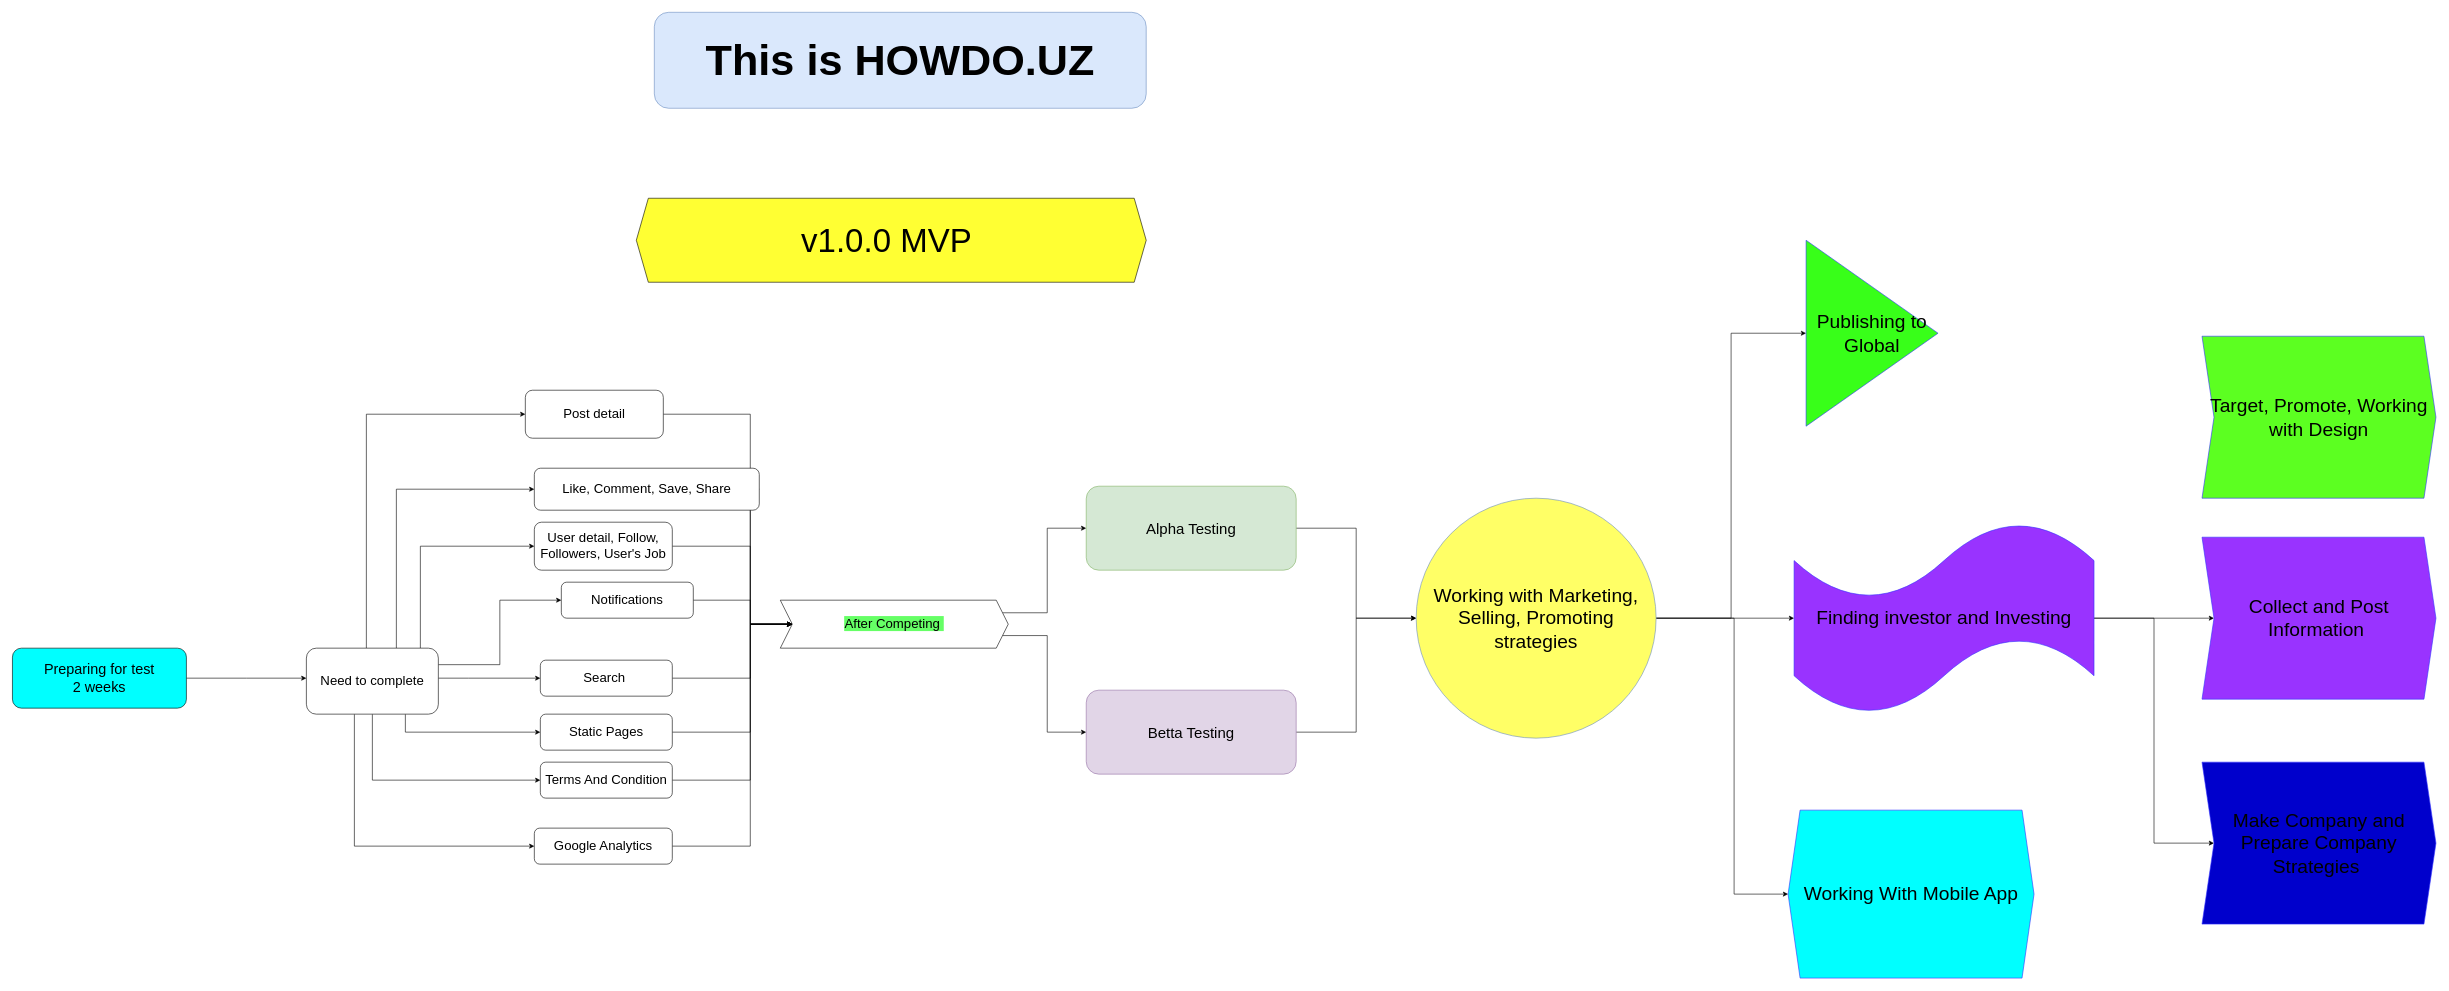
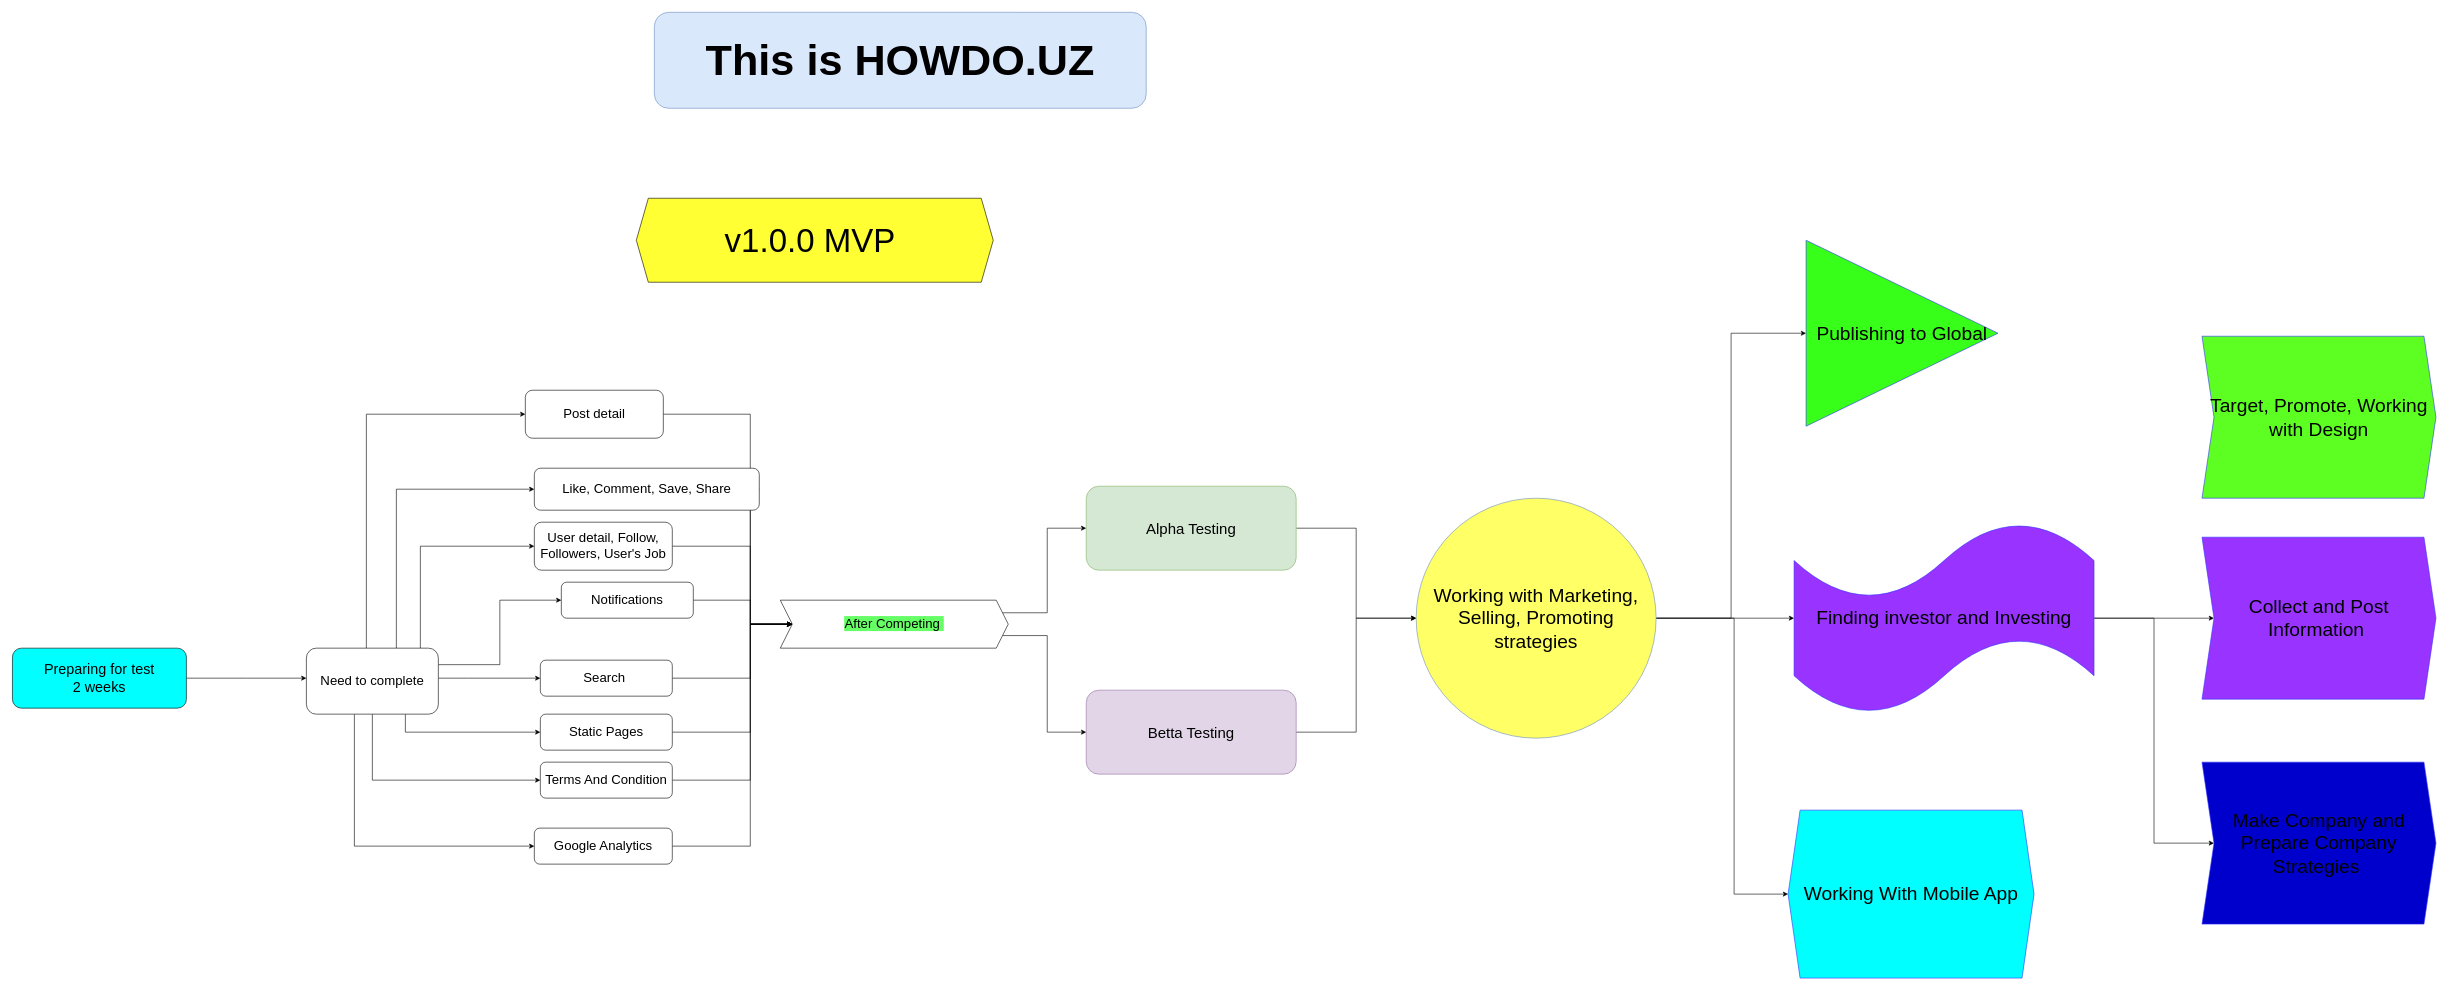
  <mxCell id="0" />
  <mxCell id="1" parent="0" />
  <mxCell id="2" value="&lt;font size=&quot;1&quot;&gt;&lt;b style=&quot;font-size: 72px&quot;&gt;This is HOWDO.UZ&lt;/b&gt;&lt;/font&gt;" style="rounded=1;whiteSpace=wrap;html=1;fillColor=#dae8fc;strokeColor=#6c8ebf;" vertex="1" parent="1"><mxGeometry x="1090" y="20" width="820" height="160" as="geometry" /></mxCell>
  <mxCell id="3" style="edgeStyle=orthogonalEdgeStyle;rounded=0;orthogonalLoop=1;jettySize=auto;html=1;" edge="1" parent="1" source="4"><mxGeometry relative="1" as="geometry"><mxPoint x="510" y="1130" as="targetPoint" /></mxGeometry></mxCell>
  <mxCell id="4" value="&lt;font style=&quot;font-size: 24px&quot;&gt;Preparing for test&lt;br&gt;2 weeks&lt;/font&gt;" style="rounded=1;whiteSpace=wrap;html=1;fillColor=#00FFFF;" vertex="1" parent="1"><mxGeometry x="20" y="1080" width="290" height="100" as="geometry" /></mxCell>
  <mxCell id="5" style="edgeStyle=orthogonalEdgeStyle;rounded=0;orthogonalLoop=1;jettySize=auto;html=1;entryX=0;entryY=0.5;entryDx=0;entryDy=0;" edge="1" parent="1" source="13" target="15"><mxGeometry relative="1" as="geometry"><mxPoint x="620" y="750" as="targetPoint" /><Array as="points"><mxPoint x="610" y="690" /></Array></mxGeometry></mxCell>
  <mxCell id="6" style="edgeStyle=orthogonalEdgeStyle;rounded=0;orthogonalLoop=1;jettySize=auto;html=1;entryX=0;entryY=0.5;entryDx=0;entryDy=0;" edge="1" parent="1" source="13" target="17"><mxGeometry relative="1" as="geometry"><Array as="points"><mxPoint x="660" y="815" /></Array></mxGeometry></mxCell>
  <mxCell id="7" style="edgeStyle=orthogonalEdgeStyle;rounded=0;orthogonalLoop=1;jettySize=auto;html=1;entryX=0;entryY=0.5;entryDx=0;entryDy=0;" edge="1" parent="1" source="13" target="19"><mxGeometry relative="1" as="geometry"><Array as="points"><mxPoint x="700" y="910" /></Array></mxGeometry></mxCell>
  <mxCell id="8" style="edgeStyle=orthogonalEdgeStyle;rounded=0;orthogonalLoop=1;jettySize=auto;html=1;exitX=1;exitY=0.25;exitDx=0;exitDy=0;entryX=0;entryY=0.5;entryDx=0;entryDy=0;" edge="1" parent="1" source="13" target="21"><mxGeometry relative="1" as="geometry" /></mxCell>
  <mxCell id="9" style="edgeStyle=orthogonalEdgeStyle;rounded=0;orthogonalLoop=1;jettySize=auto;html=1;entryX=0;entryY=0.5;entryDx=0;entryDy=0;" edge="1" parent="1" source="13" target="23"><mxGeometry relative="1" as="geometry"><Array as="points"><mxPoint x="780" y="1130" /><mxPoint x="780" y="1130" /></Array></mxGeometry></mxCell>
  <mxCell id="10" style="edgeStyle=orthogonalEdgeStyle;rounded=0;orthogonalLoop=1;jettySize=auto;html=1;exitX=0.75;exitY=1;exitDx=0;exitDy=0;entryX=0;entryY=0.5;entryDx=0;entryDy=0;" edge="1" parent="1" source="13" target="25"><mxGeometry relative="1" as="geometry"><Array as="points"><mxPoint x="675" y="1220" /></Array></mxGeometry></mxCell>
  <mxCell id="11" style="edgeStyle=orthogonalEdgeStyle;rounded=0;orthogonalLoop=1;jettySize=auto;html=1;entryX=0;entryY=0.5;entryDx=0;entryDy=0;" edge="1" parent="1" source="13" target="27"><mxGeometry relative="1" as="geometry"><Array as="points"><mxPoint x="620" y="1300" /></Array></mxGeometry></mxCell>
  <mxCell id="12" style="edgeStyle=orthogonalEdgeStyle;rounded=0;orthogonalLoop=1;jettySize=auto;html=1;entryX=0;entryY=0.5;entryDx=0;entryDy=0;" edge="1" parent="1" source="13" target="29"><mxGeometry relative="1" as="geometry"><Array as="points"><mxPoint x="590" y="1410" /></Array></mxGeometry></mxCell>
  <mxCell id="13" value="&lt;font style=&quot;font-size: 22px&quot;&gt;Need to complete&lt;/font&gt;" style="rounded=1;whiteSpace=wrap;html=1;" vertex="1" parent="1"><mxGeometry x="510" y="1080" width="220" height="110" as="geometry" /></mxCell>
  <mxCell id="14" style="edgeStyle=orthogonalEdgeStyle;rounded=0;orthogonalLoop=1;jettySize=auto;html=1;entryX=0;entryY=0.5;entryDx=0;entryDy=0;" edge="1" parent="1" source="15" target="32"><mxGeometry relative="1" as="geometry"><Array as="points"><mxPoint x="1250" y="690" /><mxPoint x="1250" y="1040" /></Array></mxGeometry></mxCell>
  <mxCell id="15" value="&lt;font style=&quot;font-size: 22px&quot;&gt;Post detail&lt;/font&gt;" style="rounded=1;whiteSpace=wrap;html=1;" vertex="1" parent="1"><mxGeometry x="875" y="650" width="230" height="80" as="geometry" /></mxCell>
  <mxCell id="16" style="edgeStyle=orthogonalEdgeStyle;rounded=0;orthogonalLoop=1;jettySize=auto;html=1;exitX=1;exitY=0.5;exitDx=0;exitDy=0;entryX=0;entryY=0.5;entryDx=0;entryDy=0;" edge="1" parent="1" source="17" target="32"><mxGeometry relative="1" as="geometry"><mxPoint x="1250" y="816" as="targetPoint" /><Array as="points"><mxPoint x="1250" y="815" /><mxPoint x="1250" y="1040" /></Array></mxGeometry></mxCell>
  <mxCell id="17" value="&lt;font style=&quot;font-size: 22px&quot;&gt;Like, Comment, Save, Share&lt;/font&gt;" style="rounded=1;whiteSpace=wrap;html=1;" vertex="1" parent="1"><mxGeometry x="890" y="780" width="375" height="70" as="geometry" /></mxCell>
  <mxCell id="18" style="edgeStyle=orthogonalEdgeStyle;rounded=0;orthogonalLoop=1;jettySize=auto;html=1;exitX=1;exitY=0.5;exitDx=0;exitDy=0;entryX=0;entryY=0.5;entryDx=0;entryDy=0;" edge="1" parent="1" source="19" target="32"><mxGeometry relative="1" as="geometry"><mxPoint x="1250" y="910" as="targetPoint" /><Array as="points"><mxPoint x="1250" y="910" /><mxPoint x="1250" y="1040" /></Array></mxGeometry></mxCell>
  <mxCell id="19" value="&lt;font style=&quot;font-size: 22px&quot;&gt;User detail, Follow, Followers, User's Job&lt;/font&gt;" style="rounded=1;whiteSpace=wrap;html=1;" vertex="1" parent="1"><mxGeometry x="890" y="870" width="230" height="80" as="geometry" /></mxCell>
  <mxCell id="20" style="edgeStyle=orthogonalEdgeStyle;rounded=0;orthogonalLoop=1;jettySize=auto;html=1;entryX=0;entryY=0.5;entryDx=0;entryDy=0;" edge="1" parent="1" source="21" target="32"><mxGeometry relative="1" as="geometry"><mxPoint x="1250" y="1000" as="targetPoint" /><Array as="points"><mxPoint x="1250" y="1000" /><mxPoint x="1250" y="1040" /></Array></mxGeometry></mxCell>
  <mxCell id="21" value="&lt;font style=&quot;font-size: 22px&quot;&gt;Notifications&lt;/font&gt;" style="rounded=1;whiteSpace=wrap;html=1;" vertex="1" parent="1"><mxGeometry x="935" y="970" width="220" height="60" as="geometry" /></mxCell>
  <mxCell id="22" style="edgeStyle=orthogonalEdgeStyle;rounded=0;orthogonalLoop=1;jettySize=auto;html=1;entryX=0;entryY=0.5;entryDx=0;entryDy=0;" edge="1" parent="1" source="23" target="32"><mxGeometry relative="1" as="geometry"><Array as="points"><mxPoint x="1250" y="1130" /><mxPoint x="1250" y="1040" /></Array></mxGeometry></mxCell>
  <mxCell id="23" value="&lt;font style=&quot;font-size: 22px&quot;&gt;Search&amp;nbsp;&lt;/font&gt;" style="rounded=1;whiteSpace=wrap;html=1;" vertex="1" parent="1"><mxGeometry x="900" y="1100" width="220" height="60" as="geometry" /></mxCell>
  <mxCell id="24" style="edgeStyle=orthogonalEdgeStyle;rounded=0;orthogonalLoop=1;jettySize=auto;html=1;entryX=0;entryY=0.5;entryDx=0;entryDy=0;" edge="1" parent="1" source="25" target="32"><mxGeometry relative="1" as="geometry"><Array as="points"><mxPoint x="1250" y="1220" /><mxPoint x="1250" y="1040" /></Array></mxGeometry></mxCell>
  <mxCell id="25" value="&lt;font style=&quot;font-size: 22px&quot;&gt;Static Pages&lt;/font&gt;" style="rounded=1;whiteSpace=wrap;html=1;" vertex="1" parent="1"><mxGeometry x="900" y="1190" width="220" height="60" as="geometry" /></mxCell>
  <mxCell id="26" style="edgeStyle=orthogonalEdgeStyle;rounded=0;orthogonalLoop=1;jettySize=auto;html=1;entryX=0;entryY=0.5;entryDx=0;entryDy=0;" edge="1" parent="1" source="27" target="32"><mxGeometry relative="1" as="geometry"><Array as="points"><mxPoint x="1250" y="1300" /><mxPoint x="1250" y="1040" /></Array></mxGeometry></mxCell>
  <mxCell id="27" value="&lt;font style=&quot;font-size: 22px&quot;&gt;Terms And Condition&lt;/font&gt;" style="rounded=1;whiteSpace=wrap;html=1;" vertex="1" parent="1"><mxGeometry x="900" y="1270" width="220" height="60" as="geometry" /></mxCell>
  <mxCell id="28" style="edgeStyle=orthogonalEdgeStyle;rounded=0;orthogonalLoop=1;jettySize=auto;html=1;entryX=0;entryY=0.5;entryDx=0;entryDy=0;" edge="1" parent="1" source="29" target="32"><mxGeometry relative="1" as="geometry"><Array as="points"><mxPoint x="1250" y="1410" /><mxPoint x="1250" y="1040" /></Array></mxGeometry></mxCell>
  <mxCell id="29" value="&lt;font style=&quot;font-size: 22px&quot;&gt;Google Analytics&lt;/font&gt;" style="rounded=1;whiteSpace=wrap;html=1;" vertex="1" parent="1"><mxGeometry x="890" y="1380" width="230" height="60" as="geometry" /></mxCell>
  <mxCell id="30" style="edgeStyle=orthogonalEdgeStyle;rounded=0;orthogonalLoop=1;jettySize=auto;html=1;exitX=1;exitY=0.25;exitDx=0;exitDy=0;entryX=0;entryY=0.5;entryDx=0;entryDy=0;" edge="1" parent="1" source="32" target="34"><mxGeometry relative="1" as="geometry" /></mxCell>
  <mxCell id="31" style="edgeStyle=orthogonalEdgeStyle;rounded=0;orthogonalLoop=1;jettySize=auto;html=1;exitX=1;exitY=0.75;exitDx=0;exitDy=0;entryX=0;entryY=0.5;entryDx=0;entryDy=0;" edge="1" parent="1" source="32" target="36"><mxGeometry relative="1" as="geometry" /></mxCell>
  <mxCell id="32" value="&lt;font style=&quot;font-size: 22px ; background-color: rgb(102 , 255 , 102)&quot;&gt;After Competing&amp;nbsp;&lt;/font&gt;" style="shape=step;perimeter=stepPerimeter;whiteSpace=wrap;html=1;fixedSize=1;" vertex="1" parent="1"><mxGeometry x="1300" y="1000" width="380" height="80" as="geometry" /></mxCell>
  <mxCell id="33" style="edgeStyle=orthogonalEdgeStyle;rounded=0;orthogonalLoop=1;jettySize=auto;html=1;entryX=0;entryY=0.5;entryDx=0;entryDy=0;" edge="1" parent="1" source="34" target="41"><mxGeometry relative="1" as="geometry" /></mxCell>
  <mxCell id="34" value="&lt;font style=&quot;font-size: 25px&quot;&gt;Alpha Testing&lt;/font&gt;" style="rounded=1;whiteSpace=wrap;html=1;fillColor=#d5e8d4;strokeColor=#82b366;" vertex="1" parent="1"><mxGeometry x="1810" y="810" width="350" height="140" as="geometry" /></mxCell>
  <mxCell id="35" style="edgeStyle=orthogonalEdgeStyle;rounded=0;orthogonalLoop=1;jettySize=auto;html=1;entryX=0;entryY=0.5;entryDx=0;entryDy=0;" edge="1" parent="1" source="36" target="41"><mxGeometry relative="1" as="geometry"><mxPoint x="2260" y="1030" as="targetPoint" /></mxGeometry></mxCell>
  <mxCell id="36" value="&lt;font style=&quot;font-size: 25px&quot;&gt;Betta Testing&lt;/font&gt;" style="rounded=1;whiteSpace=wrap;html=1;fillColor=#e1d5e7;strokeColor=#9673a6;" vertex="1" parent="1"><mxGeometry x="1810" y="1150" width="350" height="140" as="geometry" /></mxCell>
- <mxCell id="37" value="&lt;font style=&quot;font-size: 55px&quot;&gt;v1.0.0 MVP&amp;nbsp;&lt;/font&gt;" style="shape=hexagon;perimeter=hexagonPerimeter2;whiteSpace=wrap;html=1;fixedSize=1;fillColor=#FFFF33;" vertex="1" parent="1"><mxGeometry x="1060" y="330" width="850" height="140" as="geometry" /></mxCell>
+ <mxCell id="37" value="&lt;font style=&quot;font-size: 55px&quot;&gt;v1.0.0 MVP&amp;nbsp;&lt;/font&gt;" style="shape=hexagon;perimeter=hexagonPerimeter2;whiteSpace=wrap;html=1;fixedSize=1;fillColor=#FFFF33;" vertex="1" parent="1"><mxGeometry x="1060" y="330" width="595" height="140" as="geometry" /></mxCell>
  <mxCell id="38" style="edgeStyle=orthogonalEdgeStyle;rounded=0;orthogonalLoop=1;jettySize=auto;html=1;entryX=0;entryY=0.5;entryDx=0;entryDy=0;entryPerimeter=0;" edge="1" parent="1" source="41" target="44"><mxGeometry relative="1" as="geometry" /></mxCell>
  <mxCell id="39" style="edgeStyle=orthogonalEdgeStyle;rounded=0;orthogonalLoop=1;jettySize=auto;html=1;entryX=0;entryY=0.5;entryDx=0;entryDy=0;" edge="1" parent="1" source="41" target="48"><mxGeometry relative="1" as="geometry" /></mxCell>
  <mxCell id="40" style="edgeStyle=orthogonalEdgeStyle;rounded=0;orthogonalLoop=1;jettySize=auto;html=1;entryX=0;entryY=0.5;entryDx=0;entryDy=0;" edge="1" parent="1" source="41" target="49"><mxGeometry relative="1" as="geometry"><Array as="points"><mxPoint x="2890" y="1030" /><mxPoint x="2890" y="1490" /></Array></mxGeometry></mxCell>
  <mxCell id="41" value="&lt;font style=&quot;font-size: 32px&quot;&gt;Working with Marketing, Selling, Promoting strategies&lt;/font&gt;" style="ellipse;whiteSpace=wrap;html=1;aspect=fixed;strokeColor=#6c8ebf;fillColor=#FFFF66;" vertex="1" parent="1"><mxGeometry x="2360" y="830" width="400" height="400" as="geometry" /></mxCell>
  <mxCell id="42" style="edgeStyle=orthogonalEdgeStyle;rounded=0;orthogonalLoop=1;jettySize=auto;html=1;entryX=0;entryY=0.5;entryDx=0;entryDy=0;" edge="1" parent="1" source="44" target="45"><mxGeometry relative="1" as="geometry" /></mxCell>
  <mxCell id="43" style="edgeStyle=orthogonalEdgeStyle;rounded=0;orthogonalLoop=1;jettySize=auto;html=1;entryX=0;entryY=0.5;entryDx=0;entryDy=0;" edge="1" parent="1" source="44" target="47"><mxGeometry relative="1" as="geometry"><Array as="points"><mxPoint x="3590" y="1030" /><mxPoint x="3590" y="1405" /></Array></mxGeometry></mxCell>
  <mxCell id="44" value="&lt;font style=&quot;font-size: 32px&quot;&gt;Finding investor and Investing&lt;/font&gt;" style="shape=tape;whiteSpace=wrap;html=1;strokeColor=#3333FF;fillColor=#9933FF;direction=east;" vertex="1" parent="1"><mxGeometry x="2990" y="870" width="500" height="320" as="geometry" /></mxCell>
  <mxCell id="45" value="&lt;font style=&quot;font-size: 32px&quot;&gt;Collect and Post Information&amp;nbsp;&lt;/font&gt;" style="shape=step;perimeter=stepPerimeter;whiteSpace=wrap;html=1;fixedSize=1;strokeColor=#3333FF;fillColor=#9933FF;" vertex="1" parent="1"><mxGeometry x="3670" y="895" width="390" height="270" as="geometry" /></mxCell>
  <mxCell id="46" value="&lt;font style=&quot;font-size: 32px&quot;&gt;Target, Promote, Working with Design&lt;/font&gt;" style="shape=step;perimeter=stepPerimeter;whiteSpace=wrap;html=1;fixedSize=1;strokeColor=#3333FF;fillColor=#5CFF21;" vertex="1" parent="1"><mxGeometry x="3670" y="560" width="390" height="270" as="geometry" /></mxCell>
  <mxCell id="47" value="&lt;font style=&quot;font-size: 32px&quot;&gt;Make Company and Prepare Company Strategies&amp;nbsp;&lt;/font&gt;" style="shape=step;perimeter=stepPerimeter;whiteSpace=wrap;html=1;fixedSize=1;strokeColor=#3333FF;fillColor=#0000CC;" vertex="1" parent="1"><mxGeometry x="3670" y="1270" width="390" height="270" as="geometry" /></mxCell>
- <mxCell id="48" value="&lt;font style=&quot;font-size: 32px&quot;&gt;Publishing to Global&lt;/font&gt;" style="triangle;whiteSpace=wrap;html=1;strokeColor=#3333FF;fillColor=#38FF19;" vertex="1" parent="1"><mxGeometry x="3010" y="400" width="220" height="310" as="geometry" /></mxCell>
+ <mxCell id="48" value="&lt;font style=&quot;font-size: 32px&quot;&gt;Publishing to Global&lt;/font&gt;" style="triangle;whiteSpace=wrap;html=1;strokeColor=#3333FF;fillColor=#38FF19;" vertex="1" parent="1"><mxGeometry x="3010" y="400" width="320" height="310" as="geometry" /></mxCell>
  <mxCell id="49" value="&lt;font style=&quot;font-size: 32px&quot;&gt;Working With Mobile App&lt;/font&gt;" style="shape=hexagon;perimeter=hexagonPerimeter2;whiteSpace=wrap;html=1;fixedSize=1;strokeColor=#3333FF;fillColor=#00FFFF;" vertex="1" parent="1"><mxGeometry x="2980" y="1350" width="410" height="280" as="geometry" /></mxCell>
